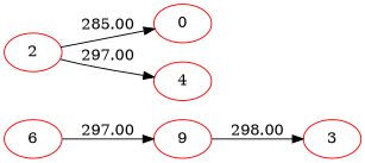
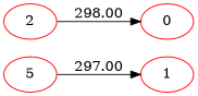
  digraph {
    rankdir=LR
    node [color=red]
-   1 [label=9]
-   3
-   5 [label=6]
+   1
+   5
    2
    0
-   4
-   1 -> 3 [label=298.00]
    5 -> 1 [label=297.00]
-   2 -> 0 [label=285.00]
-   2 -> 4 [label=297.00]
+   2 -> 0 [label=298.00]
  }
